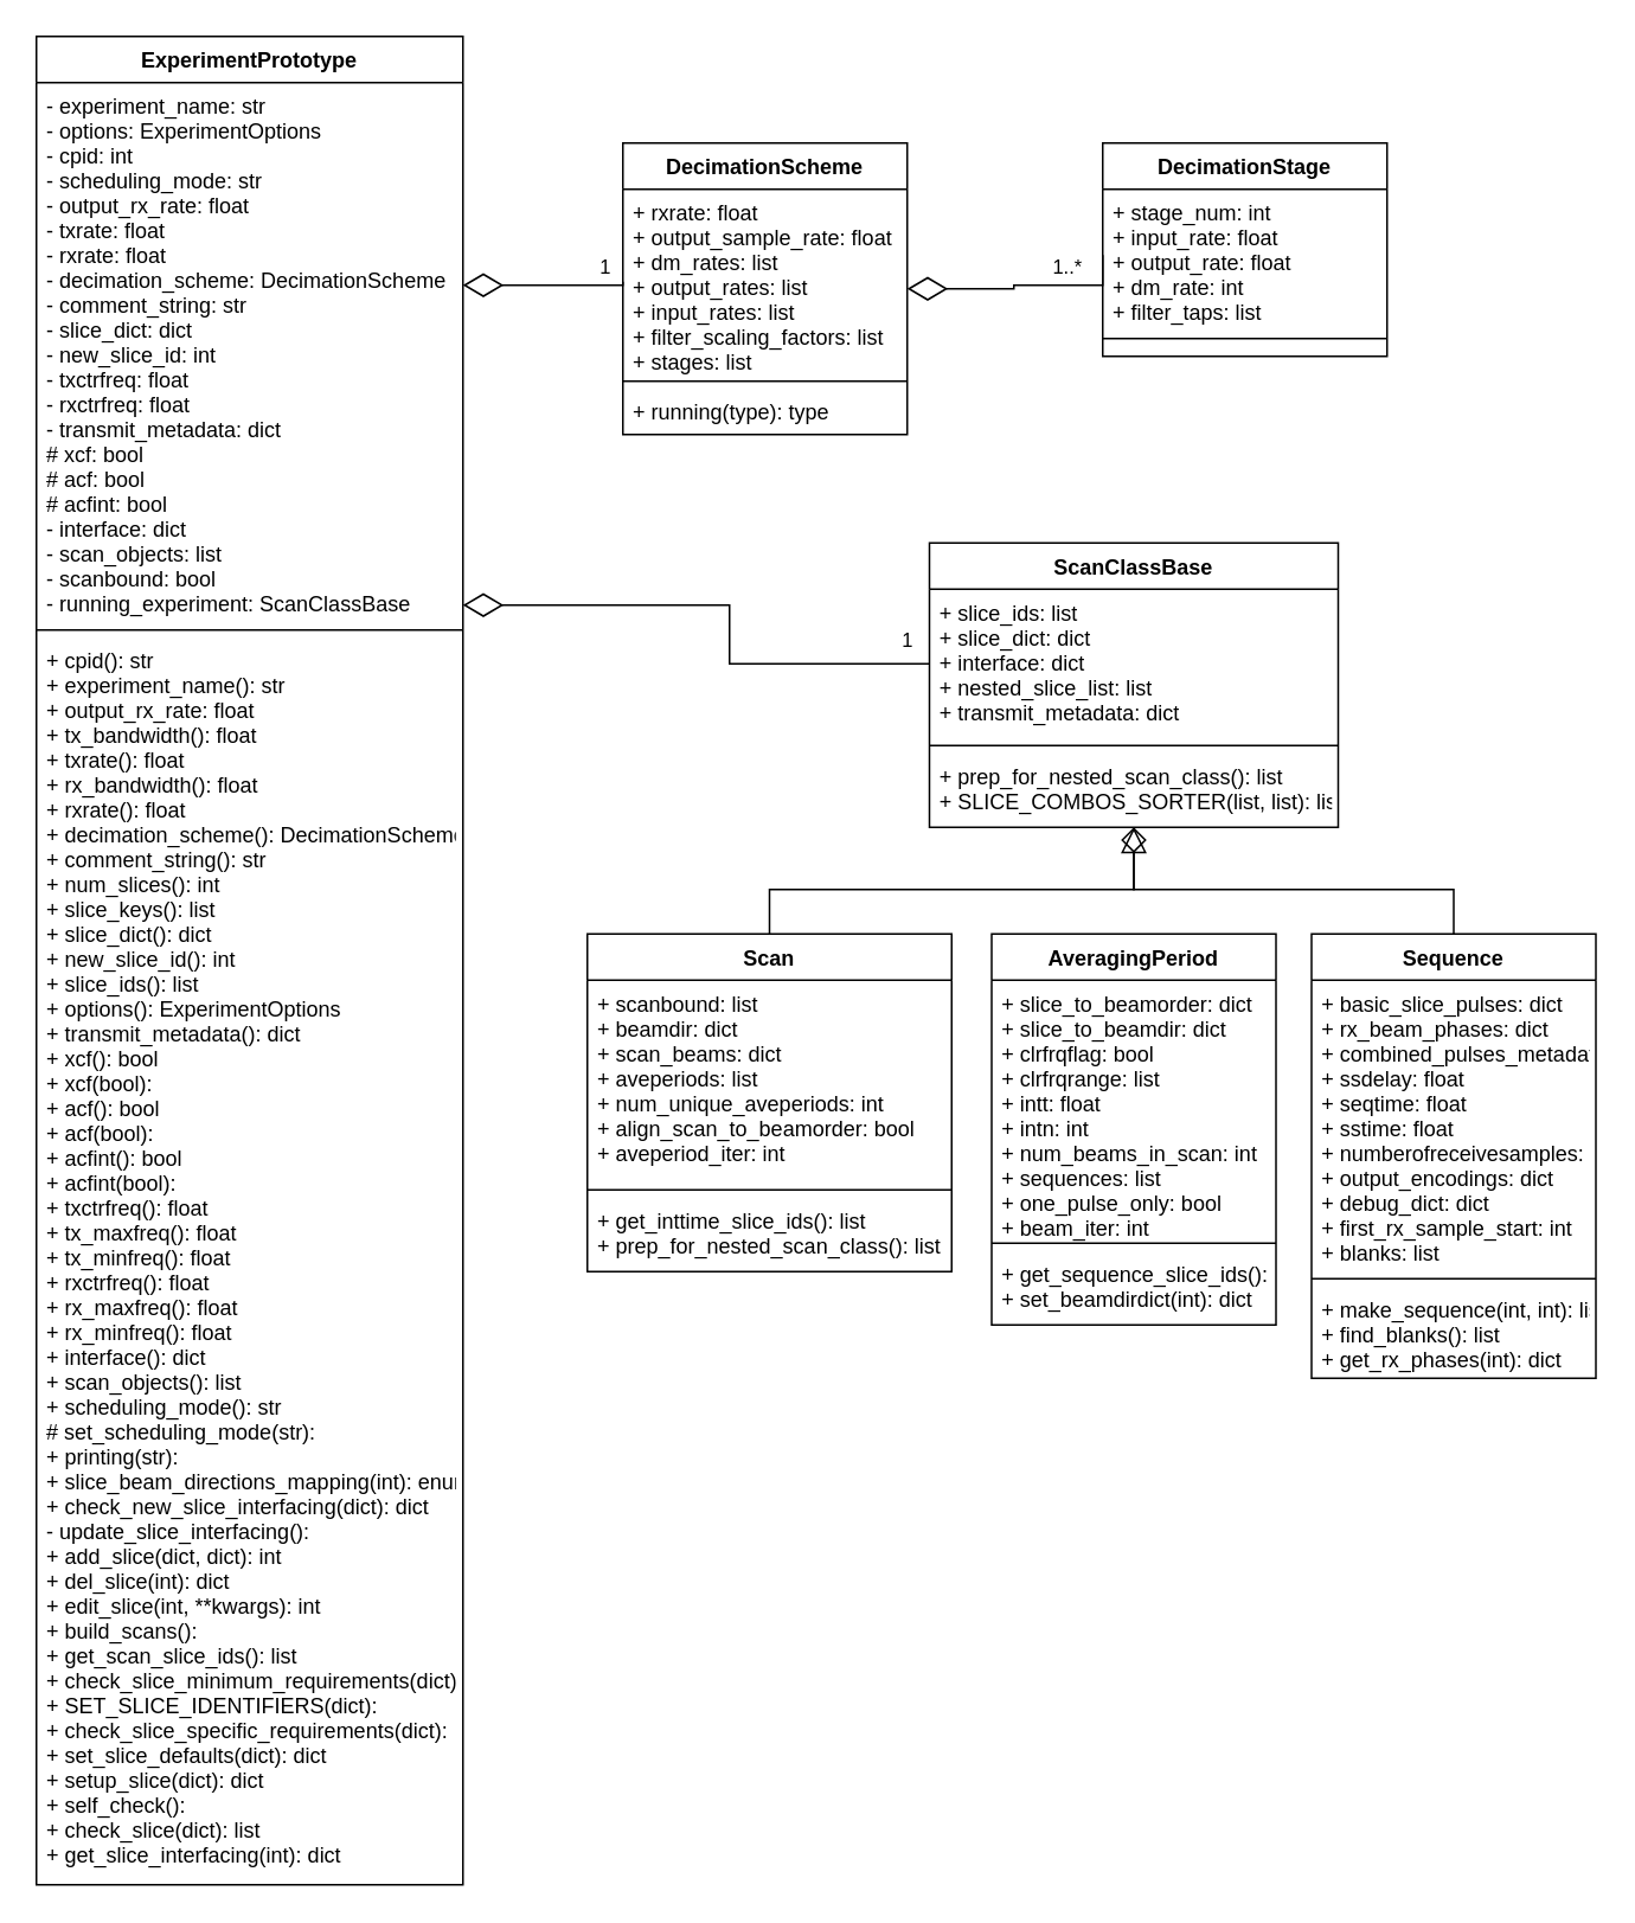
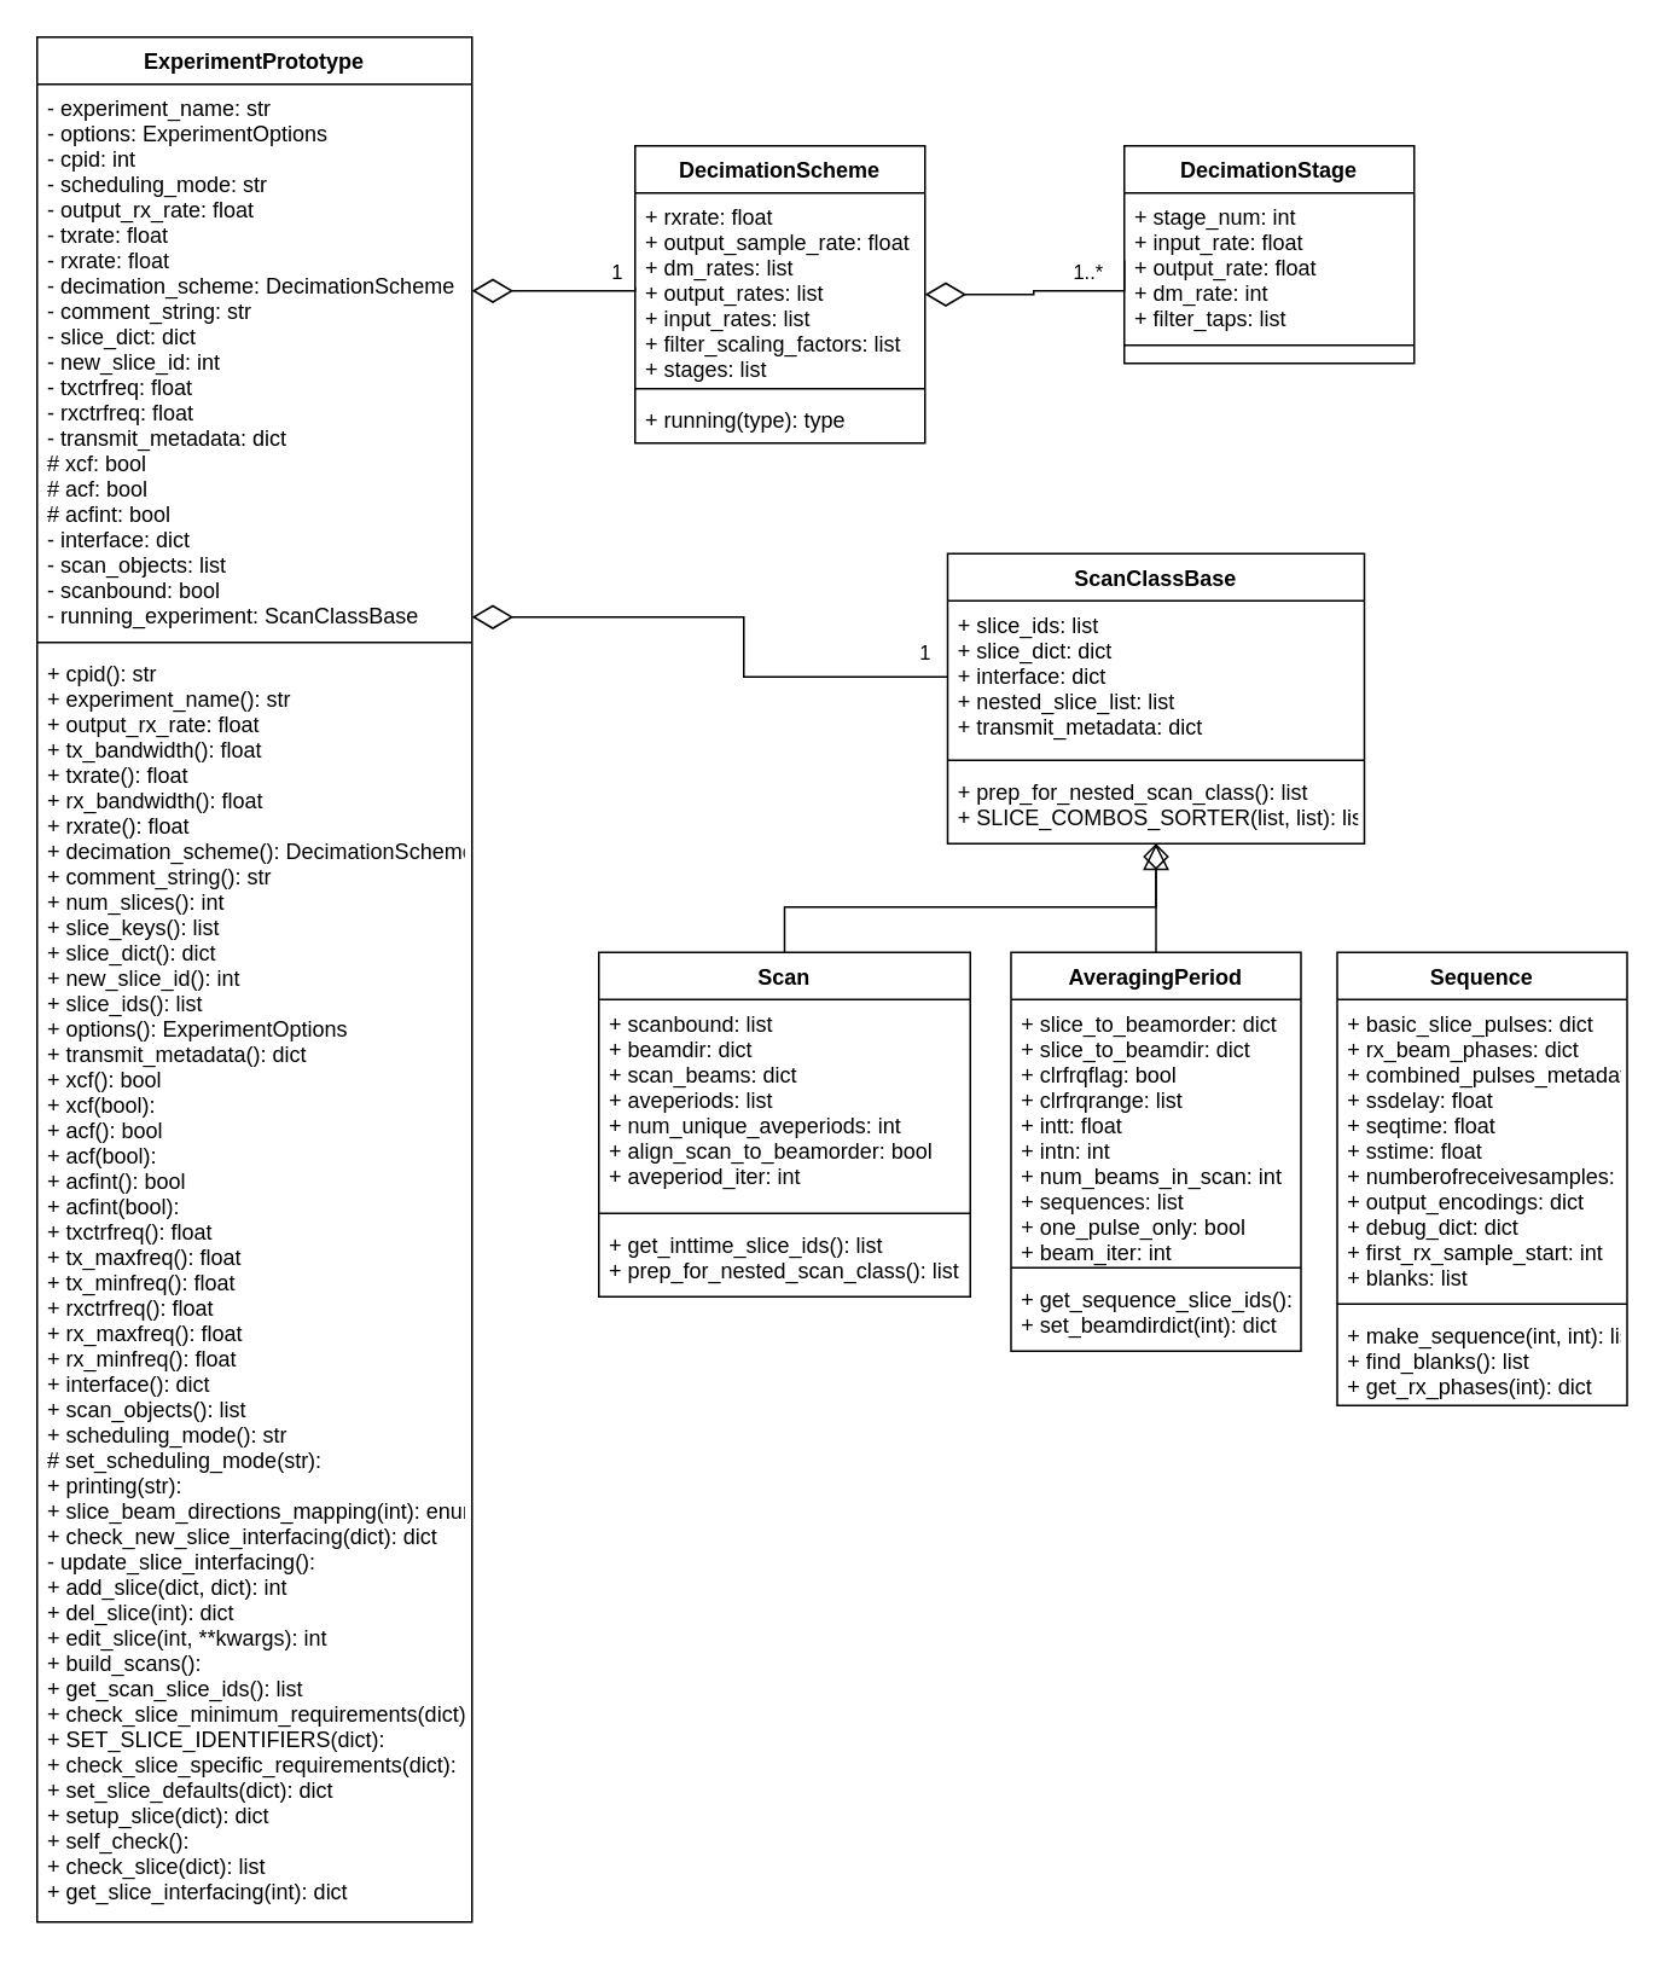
  <mxCell id="0" />
  <mxCell id="1" parent="0" />
  <mxCell id="2" value="ExperimentPrototype" style="swimlane;fontStyle=1;align=center;verticalAlign=top;childLayout=stackLayout;horizontal=1;startSize=26;horizontalStack=0;resizeParent=1;resizeParentMax=0;resizeLast=0;collapsible=1;marginBottom=0;" vertex="1" parent="1"><mxGeometry x="20" y="20" width="240" height="1040" as="geometry" /></mxCell>
  <mxCell id="3" value="- experiment_name: str&#10;- options: ExperimentOptions&#10;- cpid: int&#10;- scheduling_mode: str&#10;- output_rx_rate: float&#10;- txrate: float&#10;- rxrate: float&#10;- decimation_scheme: DecimationScheme&#10;- comment_string: str&#10;- slice_dict: dict&#10;- new_slice_id: int&#10;- txctrfreq: float&#10;- rxctrfreq: float&#10;- transmit_metadata: dict&#10;# xcf: bool&#10;# acf: bool&#10;# acfint: bool&#10;- interface: dict&#10;- scan_objects: list&#10;- scanbound: bool&#10;- running_experiment: ScanClassBase" style="text;strokeColor=none;fillColor=none;align=left;verticalAlign=top;spacingLeft=4;spacingRight=4;overflow=hidden;rotatable=0;points=[[0,0.5],[1,0.5]];portConstraint=eastwest;" vertex="1" parent="2"><mxGeometry y="26" width="240" height="304" as="geometry" /></mxCell>
  <mxCell id="4" value="" style="line;strokeWidth=1;fillColor=none;align=left;verticalAlign=middle;spacingTop=-1;spacingLeft=3;spacingRight=3;rotatable=0;labelPosition=right;points=[];portConstraint=eastwest;" vertex="1" parent="2"><mxGeometry y="330" width="240" height="8" as="geometry" /></mxCell>
  <mxCell id="5" value="+ cpid(): str&#10;+ experiment_name(): str&#10;+ output_rx_rate: float&#10;+ tx_bandwidth(): float&#10;+ txrate(): float&#10;+ rx_bandwidth(): float&#10;+ rxrate(): float&#10;+ decimation_scheme(): DecimationScheme&#10;+ comment_string(): str&#10;+ num_slices(): int&#10;+ slice_keys(): list&#10;+ slice_dict(): dict&#10;+ new_slice_id(): int&#10;+ slice_ids(): list&#10;+ options(): ExperimentOptions&#10;+ transmit_metadata(): dict&#10;+ xcf(): bool&#10;+ xcf(bool): &#10;+ acf(): bool&#10;+ acf(bool):&#10;+ acfint(): bool&#10;+ acfint(bool): &#10;+ txctrfreq(): float&#10;+ tx_maxfreq(): float&#10;+ tx_minfreq(): float&#10;+ rxctrfreq(): float&#10;+ rx_maxfreq(): float&#10;+ rx_minfreq(): float&#10;+ interface(): dict&#10;+ scan_objects(): list&#10;+ scheduling_mode(): str&#10;# set_scheduling_mode(str): &#10;+ printing(str): &#10;+ slice_beam_directions_mapping(int): enum&#10;+ check_new_slice_interfacing(dict): dict&#10;- update_slice_interfacing():&#10;+ add_slice(dict, dict): int&#10;+ del_slice(int): dict&#10;+ edit_slice(int, **kwargs): int&#10;+ build_scans(): &#10;+ get_scan_slice_ids(): list&#10;+ check_slice_minimum_requirements(dict):&#10;+ SET_SLICE_IDENTIFIERS(dict):&#10;+ check_slice_specific_requirements(dict):&#10;+ set_slice_defaults(dict): dict&#10;+ setup_slice(dict): dict&#10;+ self_check():&#10;+ check_slice(dict): list&#10;+ get_slice_interfacing(int): dict&#10;&#10;&#10;" style="text;strokeColor=none;fillColor=none;align=left;verticalAlign=top;spacingLeft=4;spacingRight=4;overflow=hidden;rotatable=0;points=[[0,0.5],[1,0.5]];portConstraint=eastwest;fontStyle=0" vertex="1" parent="2"><mxGeometry y="338" width="240" height="702" as="geometry" /></mxCell>
  <mxCell id="6" value="ScanClassBase" style="swimlane;fontStyle=1;align=center;verticalAlign=top;childLayout=stackLayout;horizontal=1;startSize=26;horizontalStack=0;resizeParent=1;resizeParentMax=0;resizeLast=0;collapsible=1;marginBottom=0;" vertex="1" parent="1"><mxGeometry x="522.5" y="305" width="230" height="160" as="geometry" /></mxCell>
  <mxCell id="7" value="+ slice_ids: list&#10;+ slice_dict: dict&#10;+ interface: dict&#10;+ nested_slice_list: list&#10;+ transmit_metadata: dict&#10;" style="text;strokeColor=none;fillColor=none;align=left;verticalAlign=top;spacingLeft=4;spacingRight=4;overflow=hidden;rotatable=0;points=[[0,0.5],[1,0.5]];portConstraint=eastwest;" vertex="1" parent="6"><mxGeometry y="26" width="230" height="84" as="geometry" /></mxCell>
  <mxCell id="8" value="" style="line;strokeWidth=1;fillColor=none;align=left;verticalAlign=middle;spacingTop=-1;spacingLeft=3;spacingRight=3;rotatable=0;labelPosition=right;points=[];portConstraint=eastwest;" vertex="1" parent="6"><mxGeometry y="110" width="230" height="8" as="geometry" /></mxCell>
  <mxCell id="9" value="+ prep_for_nested_scan_class(): list&#10;+ SLICE_COMBOS_SORTER(list, list): list" style="text;strokeColor=none;fillColor=none;align=left;verticalAlign=top;spacingLeft=4;spacingRight=4;overflow=hidden;rotatable=0;points=[[0,0.5],[1,0.5]];portConstraint=eastwest;" vertex="1" parent="6"><mxGeometry y="118" width="230" height="42" as="geometry" /></mxCell>
  <mxCell id="10" style="edgeStyle=orthogonalEdgeStyle;rounded=0;orthogonalLoop=1;jettySize=auto;html=1;exitX=0.5;exitY=0;exitDx=0;exitDy=0;entryX=0.5;entryY=1;entryDx=0;entryDy=0;endArrow=diamond;endFill=0;endSize=12;" edge="1" parent="1" source="11" target="6"><mxGeometry relative="1" as="geometry" /></mxCell>
  <mxCell id="11" value="Scan" style="swimlane;fontStyle=1;align=center;verticalAlign=top;childLayout=stackLayout;horizontal=1;startSize=26;horizontalStack=0;resizeParent=1;resizeParentMax=0;resizeLast=0;collapsible=1;marginBottom=0;" vertex="1" parent="1"><mxGeometry x="330" y="525" width="205" height="190" as="geometry" /></mxCell>
  <mxCell id="12" value="+ scanbound: list&#10;+ beamdir: dict&#10;+ scan_beams: dict&#10;+ aveperiods: list&#10;+ num_unique_aveperiods: int&#10;+ align_scan_to_beamorder: bool&#10;+ aveperiod_iter: int&#10;&#10;" style="text;strokeColor=none;fillColor=none;align=left;verticalAlign=top;spacingLeft=4;spacingRight=4;overflow=hidden;rotatable=0;points=[[0,0.5],[1,0.5]];portConstraint=eastwest;" vertex="1" parent="11"><mxGeometry y="26" width="205" height="114" as="geometry" /></mxCell>
  <mxCell id="13" value="" style="line;strokeWidth=1;fillColor=none;align=left;verticalAlign=middle;spacingTop=-1;spacingLeft=3;spacingRight=3;rotatable=0;labelPosition=right;points=[];portConstraint=eastwest;" vertex="1" parent="11"><mxGeometry y="140" width="205" height="8" as="geometry" /></mxCell>
  <mxCell id="14" value="+ get_inttime_slice_ids(): list&#10;+ prep_for_nested_scan_class(): list&#10;" style="text;strokeColor=none;fillColor=none;align=left;verticalAlign=top;spacingLeft=4;spacingRight=4;overflow=hidden;rotatable=0;points=[[0,0.5],[1,0.5]];portConstraint=eastwest;" vertex="1" parent="11"><mxGeometry y="148" width="205" height="42" as="geometry" /></mxCell>
+ <mxCell id="15" style="edgeStyle=orthogonalEdgeStyle;rounded=0;orthogonalLoop=1;jettySize=auto;html=1;exitX=0.5;exitY=0;exitDx=0;exitDy=0;endArrow=block;endFill=0;endSize=12;" edge="1" parent="1" source="16" target="6"><mxGeometry relative="1" as="geometry" /></mxCell>
  <mxCell id="16" value="AveragingPeriod" style="swimlane;fontStyle=1;align=center;verticalAlign=top;childLayout=stackLayout;horizontal=1;startSize=26;horizontalStack=0;resizeParent=1;resizeParentMax=0;resizeLast=0;collapsible=1;marginBottom=0;" vertex="1" parent="1"><mxGeometry x="557.5" y="525" width="160" height="220" as="geometry" /></mxCell>
  <mxCell id="17" value="+ slice_to_beamorder: dict&#10;+ slice_to_beamdir: dict&#10;+ clrfrqflag: bool&#10;+ clrfrqrange: list&#10;+ intt: float&#10;+ intn: int&#10;+ num_beams_in_scan: int&#10;+ sequences: list&#10;+ one_pulse_only: bool&#10;+ beam_iter: int&#10;" style="text;strokeColor=none;fillColor=none;align=left;verticalAlign=top;spacingLeft=4;spacingRight=4;overflow=hidden;rotatable=0;points=[[0,0.5],[1,0.5]];portConstraint=eastwest;" vertex="1" parent="16"><mxGeometry y="26" width="160" height="144" as="geometry" /></mxCell>
  <mxCell id="18" value="" style="line;strokeWidth=1;fillColor=none;align=left;verticalAlign=middle;spacingTop=-1;spacingLeft=3;spacingRight=3;rotatable=0;labelPosition=right;points=[];portConstraint=eastwest;" vertex="1" parent="16"><mxGeometry y="170" width="160" height="8" as="geometry" /></mxCell>
  <mxCell id="19" value="+ get_sequence_slice_ids(): list&#10;+ set_beamdirdict(int): dict&#10;" style="text;strokeColor=none;fillColor=none;align=left;verticalAlign=top;spacingLeft=4;spacingRight=4;overflow=hidden;rotatable=0;points=[[0,0.5],[1,0.5]];portConstraint=eastwest;" vertex="1" parent="16"><mxGeometry y="178" width="160" height="42" as="geometry" /></mxCell>
- <mxCell id="20" style="edgeStyle=orthogonalEdgeStyle;rounded=0;orthogonalLoop=1;jettySize=auto;html=1;exitX=0.5;exitY=0;exitDx=0;exitDy=0;endArrow=block;endFill=0;endSize=12;" edge="1" parent="1" source="21" target="6"><mxGeometry relative="1" as="geometry" /></mxCell>
  <mxCell id="21" value="Sequence" style="swimlane;fontStyle=1;align=center;verticalAlign=top;childLayout=stackLayout;horizontal=1;startSize=26;horizontalStack=0;resizeParent=1;resizeParentMax=0;resizeLast=0;collapsible=1;marginBottom=0;" vertex="1" parent="1"><mxGeometry x="737.5" y="525" width="160" height="250" as="geometry" /></mxCell>
  <mxCell id="22" value="+ basic_slice_pulses: dict&#10;+ rx_beam_phases: dict&#10;+ combined_pulses_metadata: list&#10;+ ssdelay: float&#10;+ seqtime: float&#10;+ sstime: float&#10;+ numberofreceivesamples: int&#10;+ output_encodings: dict&#10;+ debug_dict: dict&#10;+ first_rx_sample_start: int&#10;+ blanks: list&#10;" style="text;strokeColor=none;fillColor=none;align=left;verticalAlign=top;spacingLeft=4;spacingRight=4;overflow=hidden;rotatable=0;points=[[0,0.5],[1,0.5]];portConstraint=eastwest;" vertex="1" parent="21"><mxGeometry y="26" width="160" height="164" as="geometry" /></mxCell>
  <mxCell id="23" value="" style="line;strokeWidth=1;fillColor=none;align=left;verticalAlign=middle;spacingTop=-1;spacingLeft=3;spacingRight=3;rotatable=0;labelPosition=right;points=[];portConstraint=eastwest;" vertex="1" parent="21"><mxGeometry y="190" width="160" height="8" as="geometry" /></mxCell>
  <mxCell id="24" value="+ make_sequence(int, int): list, dict&#10;+ find_blanks(): list&#10;+ get_rx_phases(int): dict&#10;" style="text;strokeColor=none;fillColor=none;align=left;verticalAlign=top;spacingLeft=4;spacingRight=4;overflow=hidden;rotatable=0;points=[[0,0.5],[1,0.5]];portConstraint=eastwest;" vertex="1" parent="21"><mxGeometry y="198" width="160" height="52" as="geometry" /></mxCell>
  <mxCell id="25" value="1" style="edgeStyle=orthogonalEdgeStyle;rounded=0;orthogonalLoop=1;jettySize=auto;html=1;exitX=0;exitY=0.5;exitDx=0;exitDy=0;endArrow=diamondThin;endFill=0;endSize=20;" edge="1" parent="1" source="7" target="2"><mxGeometry x="-0.915" y="-13" relative="1" as="geometry"><Array as="points"><mxPoint x="410" y="373" /><mxPoint x="410" y="340" /></Array><mxPoint as="offset" /></mxGeometry></mxCell>
  <mxCell id="26" value="DecimationStage" style="swimlane;fontStyle=1;align=center;verticalAlign=top;childLayout=stackLayout;horizontal=1;startSize=26;horizontalStack=0;resizeParent=1;resizeParentMax=0;resizeLast=0;collapsible=1;marginBottom=0;" vertex="1" parent="1"><mxGeometry x="620" y="80" width="160" height="120" as="geometry" /></mxCell>
  <mxCell id="27" value="+ stage_num: int&#10;+ input_rate: float&#10;+ output_rate: float&#10;+ dm_rate: int&#10;+ filter_taps: list&#10;" style="text;strokeColor=none;fillColor=none;align=left;verticalAlign=top;spacingLeft=4;spacingRight=4;overflow=hidden;rotatable=0;points=[[0,0.5],[1,0.5]];portConstraint=eastwest;" vertex="1" parent="26"><mxGeometry y="26" width="160" height="74" as="geometry" /></mxCell>
  <mxCell id="28" value="" style="line;strokeWidth=1;fillColor=none;align=left;verticalAlign=middle;spacingTop=-1;spacingLeft=3;spacingRight=3;rotatable=0;labelPosition=right;points=[];portConstraint=eastwest;" vertex="1" parent="26"><mxGeometry y="100" width="160" height="20" as="geometry" /></mxCell>
  <mxCell id="29" value="DecimationScheme" style="swimlane;fontStyle=1;align=center;verticalAlign=top;childLayout=stackLayout;horizontal=1;startSize=26;horizontalStack=0;resizeParent=1;resizeParentMax=0;resizeLast=0;collapsible=1;marginBottom=0;" vertex="1" parent="1"><mxGeometry x="350" y="80" width="160" height="164" as="geometry" /></mxCell>
  <mxCell id="30" value="+ rxrate: float&#10;+ output_sample_rate: float&#10;+ dm_rates: list&#10;+ output_rates: list&#10;+ input_rates: list&#10;+ filter_scaling_factors: list&#10;+ stages: list" style="text;strokeColor=none;fillColor=none;align=left;verticalAlign=top;spacingLeft=4;spacingRight=4;overflow=hidden;rotatable=0;points=[[0,0.5],[1,0.5]];portConstraint=eastwest;" vertex="1" parent="29"><mxGeometry y="26" width="160" height="104" as="geometry" /></mxCell>
  <mxCell id="31" value="" style="line;strokeWidth=1;fillColor=none;align=left;verticalAlign=middle;spacingTop=-1;spacingLeft=3;spacingRight=3;rotatable=0;labelPosition=right;points=[];portConstraint=eastwest;" vertex="1" parent="29"><mxGeometry y="130" width="160" height="8" as="geometry" /></mxCell>
  <mxCell id="32" value="+ running(type): type" style="text;strokeColor=none;fillColor=none;align=left;verticalAlign=top;spacingLeft=4;spacingRight=4;overflow=hidden;rotatable=0;points=[[0,0.5],[1,0.5]];portConstraint=eastwest;" vertex="1" parent="29"><mxGeometry y="138" width="160" height="26" as="geometry" /></mxCell>
  <mxCell id="33" value="1" style="edgeStyle=orthogonalEdgeStyle;rounded=0;orthogonalLoop=1;jettySize=auto;html=1;exitX=0;exitY=0.5;exitDx=0;exitDy=0;endArrow=diamondThin;endFill=0;endSize=20;" edge="1" parent="1" source="30" target="2"><mxGeometry x="-0.739" y="-10" relative="1" as="geometry"><Array as="points"><mxPoint x="350" y="160" /></Array><mxPoint as="offset" /></mxGeometry></mxCell>
  <mxCell id="34" value="1..*" style="edgeStyle=orthogonalEdgeStyle;rounded=0;orthogonalLoop=1;jettySize=auto;html=1;exitX=0;exitY=0.5;exitDx=0;exitDy=0;endArrow=diamondThin;endFill=0;endSize=20;" edge="1" parent="1" source="27" target="29"><mxGeometry x="-0.426" y="-10" relative="1" as="geometry"><Array as="points"><mxPoint x="620" y="160" /><mxPoint x="570" y="160" /><mxPoint x="570" y="162" /></Array><mxPoint as="offset" /></mxGeometry></mxCell>
